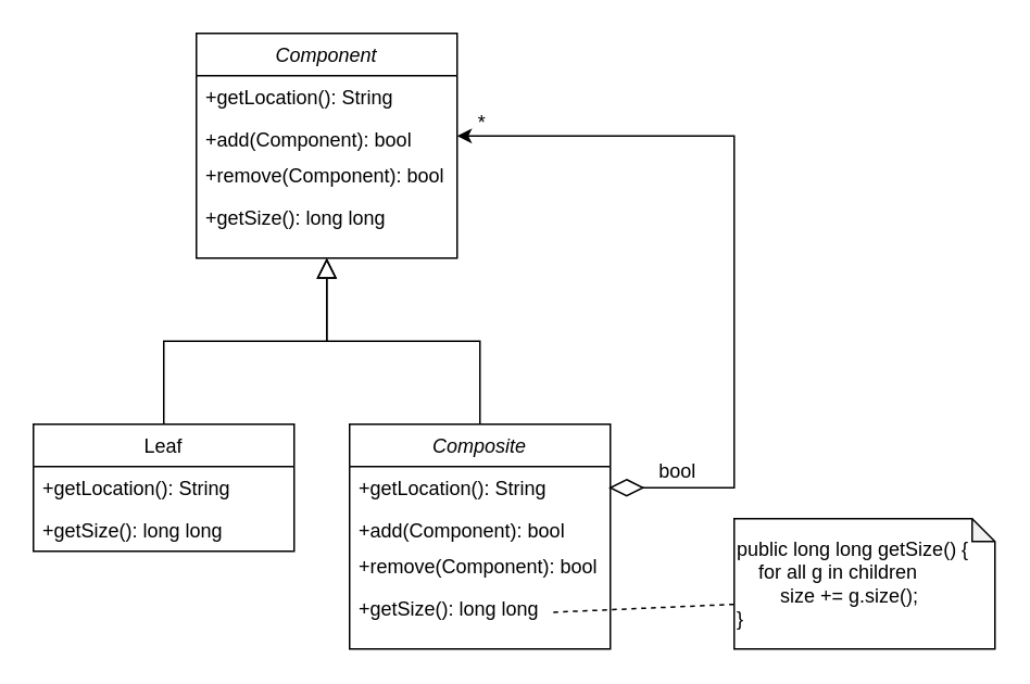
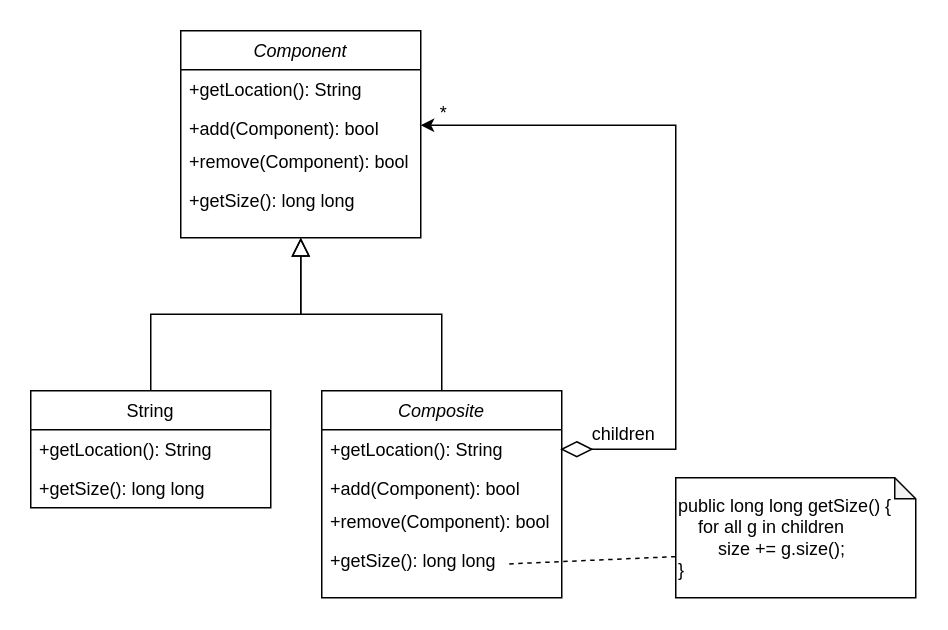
  <mxCell id="0" />
  <mxCell id="1" parent="0" />
  <mxCell id="2" value="Component" style="swimlane;fontStyle=2;align=center;verticalAlign=top;childLayout=stackLayout;horizontal=1;startSize=26;horizontalStack=0;resizeParent=1;resizeLast=0;collapsible=1;marginBottom=0;rounded=0;shadow=0;strokeWidth=1;" parent="1" vertex="1"><mxGeometry x="120" y="20" width="160" height="138" as="geometry"><mxRectangle x="230" y="140" width="160" height="26" as="alternateBounds" /></mxGeometry></mxCell>
  <mxCell id="3" value="+getLocation(): String" style="text;align=left;verticalAlign=top;spacingLeft=4;spacingRight=4;overflow=hidden;rotatable=0;points=[[0,0.5],[1,0.5]];portConstraint=eastwest;rounded=0;shadow=0;html=0;" parent="2" vertex="1"><mxGeometry y="26" width="160" height="26" as="geometry" /></mxCell>
  <mxCell id="4" value="+add(Component): bool" style="text;align=left;verticalAlign=top;spacingLeft=4;spacingRight=4;overflow=hidden;rotatable=0;points=[[0,0.5],[1,0.5]];portConstraint=eastwest;rounded=0;shadow=0;html=0;" parent="2" vertex="1"><mxGeometry y="52" width="160" height="22" as="geometry" /></mxCell>
  <mxCell id="5" value="+remove(Component): bool" style="text;align=left;verticalAlign=top;spacingLeft=4;spacingRight=4;overflow=hidden;rotatable=0;points=[[0,0.5],[1,0.5]];portConstraint=eastwest;" parent="2" vertex="1"><mxGeometry y="74" width="160" height="26" as="geometry" /></mxCell>
  <mxCell id="6" value="+getSize(): long long" style="text;align=left;verticalAlign=top;spacingLeft=4;spacingRight=4;overflow=hidden;rotatable=0;points=[[0,0.5],[1,0.5]];portConstraint=eastwest;" vertex="1" parent="2"><mxGeometry y="100" width="160" height="26" as="geometry" /></mxCell>
  <mxCell id="7" value="" style="endArrow=block;endSize=10;endFill=0;shadow=0;strokeWidth=1;rounded=0;edgeStyle=elbowEdgeStyle;elbow=vertical;" parent="1" target="2" edge="1"><mxGeometry width="160" relative="1" as="geometry"><mxPoint x="100" y="260" as="sourcePoint" /><mxPoint x="100" y="103" as="targetPoint" /></mxGeometry></mxCell>
  <mxCell id="8" value="" style="endArrow=block;endSize=10;endFill=0;shadow=0;strokeWidth=1;rounded=0;edgeStyle=elbowEdgeStyle;elbow=vertical;" parent="1" target="2" edge="1"><mxGeometry width="160" relative="1" as="geometry"><mxPoint x="294" y="260" as="sourcePoint" /><mxPoint x="210" y="171" as="targetPoint" /></mxGeometry></mxCell>
- <mxCell id="9" value="Leaf" style="swimlane;fontStyle=0;align=center;verticalAlign=top;childLayout=stackLayout;horizontal=1;startSize=26;horizontalStack=0;resizeParent=1;resizeLast=0;collapsible=1;marginBottom=0;rounded=0;shadow=0;strokeWidth=1;" vertex="1" parent="1"><mxGeometry x="20" y="260" width="160" height="78" as="geometry"><mxRectangle x="340" y="380" width="170" height="26" as="alternateBounds" /></mxGeometry></mxCell>
+ <mxCell id="9" value="String" style="swimlane;fontStyle=0;align=center;verticalAlign=top;childLayout=stackLayout;horizontal=1;startSize=26;horizontalStack=0;resizeParent=1;resizeLast=0;collapsible=1;marginBottom=0;rounded=0;shadow=0;strokeWidth=1;" vertex="1" parent="1"><mxGeometry x="20" y="260" width="160" height="78" as="geometry"><mxRectangle x="340" y="380" width="170" height="26" as="alternateBounds" /></mxGeometry></mxCell>
  <mxCell id="10" value="+getLocation(): String" style="text;align=left;verticalAlign=top;spacingLeft=4;spacingRight=4;overflow=hidden;rotatable=0;points=[[0,0.5],[1,0.5]];portConstraint=eastwest;" vertex="1" parent="9"><mxGeometry y="26" width="160" height="26" as="geometry" /></mxCell>
  <mxCell id="11" value="+getSize(): long long" style="text;align=left;verticalAlign=top;spacingLeft=4;spacingRight=4;overflow=hidden;rotatable=0;points=[[0,0.5],[1,0.5]];portConstraint=eastwest;" vertex="1" parent="9"><mxGeometry y="52" width="160" height="26" as="geometry" /></mxCell>
  <mxCell id="12" value="Composite" style="swimlane;fontStyle=2;align=center;verticalAlign=top;childLayout=stackLayout;horizontal=1;startSize=26;horizontalStack=0;resizeParent=1;resizeLast=0;collapsible=1;marginBottom=0;rounded=0;shadow=0;strokeWidth=1;" vertex="1" parent="1"><mxGeometry x="214" y="260" width="160" height="138" as="geometry"><mxRectangle x="230" y="140" width="160" height="26" as="alternateBounds" /></mxGeometry></mxCell>
  <mxCell id="13" value="+getLocation(): String" style="text;align=left;verticalAlign=top;spacingLeft=4;spacingRight=4;overflow=hidden;rotatable=0;points=[[0,0.5],[1,0.5]];portConstraint=eastwest;rounded=0;shadow=0;html=0;" vertex="1" parent="12"><mxGeometry y="26" width="160" height="26" as="geometry" /></mxCell>
  <mxCell id="14" value="+add(Component): bool" style="text;align=left;verticalAlign=top;spacingLeft=4;spacingRight=4;overflow=hidden;rotatable=0;points=[[0,0.5],[1,0.5]];portConstraint=eastwest;rounded=0;shadow=0;html=0;" vertex="1" parent="12"><mxGeometry y="52" width="160" height="22" as="geometry" /></mxCell>
  <mxCell id="15" value="+remove(Component): bool" style="text;align=left;verticalAlign=top;spacingLeft=4;spacingRight=4;overflow=hidden;rotatable=0;points=[[0,0.5],[1,0.5]];portConstraint=eastwest;" vertex="1" parent="12"><mxGeometry y="74" width="160" height="26" as="geometry" /></mxCell>
  <mxCell id="16" value="+getSize(): long long" style="text;align=left;verticalAlign=top;spacingLeft=4;spacingRight=4;overflow=hidden;rotatable=0;points=[[0,0.5],[1,0.5]];portConstraint=eastwest;" vertex="1" parent="12"><mxGeometry y="100" width="160" height="26" as="geometry" /></mxCell>
  <mxCell id="17" value="" style="endArrow=none;dashed=1;html=1;rounded=0;entryX=0;entryY=0;entryDx=150;entryDy=49.5;entryPerimeter=0;" edge="1" parent="1"><mxGeometry width="50" height="50" relative="1" as="geometry"><mxPoint x="339" y="375.439" as="sourcePoint" /><mxPoint x="452" y="370.5" as="targetPoint" /></mxGeometry></mxCell>
  <mxCell id="18" value="&lt;span style=&quot;&quot;&gt;public long long getSize() {&lt;/span&gt;&lt;br style=&quot;&quot;&gt;&lt;span style=&quot;&quot;&gt;&amp;nbsp; &amp;nbsp; for all g in children&lt;/span&gt;&lt;br style=&quot;&quot;&gt;&lt;span style=&quot;&quot;&gt;&lt;/span&gt;&lt;span style=&quot;&quot;&gt;&lt;span style=&quot;&quot;&gt;&lt;/span&gt;&amp;nbsp; &amp;nbsp; &amp;nbsp; &amp;nbsp; size += g.size();&lt;/span&gt;&lt;br style=&quot;&quot;&gt;&lt;span style=&quot;&quot;&gt;}&lt;/span&gt;" style="shape=note;whiteSpace=wrap;html=1;backgroundOutline=1;darkOpacity=0.05;align=left;size=14;" vertex="1" parent="1"><mxGeometry x="450" y="318" width="160" height="80" as="geometry" /></mxCell>
  <mxCell id="19" style="edgeStyle=orthogonalEdgeStyle;rounded=0;orthogonalLoop=1;jettySize=auto;html=1;entryX=1;entryY=0.5;entryDx=0;entryDy=0;" edge="1" parent="1" target="4"><mxGeometry relative="1" as="geometry"><mxPoint x="390" y="300" as="sourcePoint" /><Array as="points"><mxPoint x="390" y="299" /><mxPoint x="450" y="299" /><mxPoint x="450" y="83" /></Array></mxGeometry></mxCell>
  <mxCell id="20" value="" style="rhombus;whiteSpace=wrap;html=1;" vertex="1" parent="1"><mxGeometry x="374" y="294" width="20" height="10" as="geometry" /></mxCell>
  <mxCell id="21" value="*" style="text;html=1;align=center;verticalAlign=middle;resizable=0;points=[];autosize=1;strokeColor=none;fillColor=none;" vertex="1" parent="1"><mxGeometry x="280" y="60" width="30" height="30" as="geometry" /></mxCell>
- <mxCell id="22" value="bool" style="text;html=1;align=center;verticalAlign=middle;resizable=0;points=[];autosize=1;strokeColor=none;fillColor=none;" vertex="1" parent="1"><mxGeometry x="380" y="274" width="70" height="30" as="geometry" /></mxCell>
+ <mxCell id="22" value="children" style="text;html=1;align=center;verticalAlign=middle;resizable=0;points=[];autosize=1;strokeColor=none;fillColor=none;" vertex="1" parent="1"><mxGeometry x="380" y="274" width="70" height="30" as="geometry" /></mxCell>
